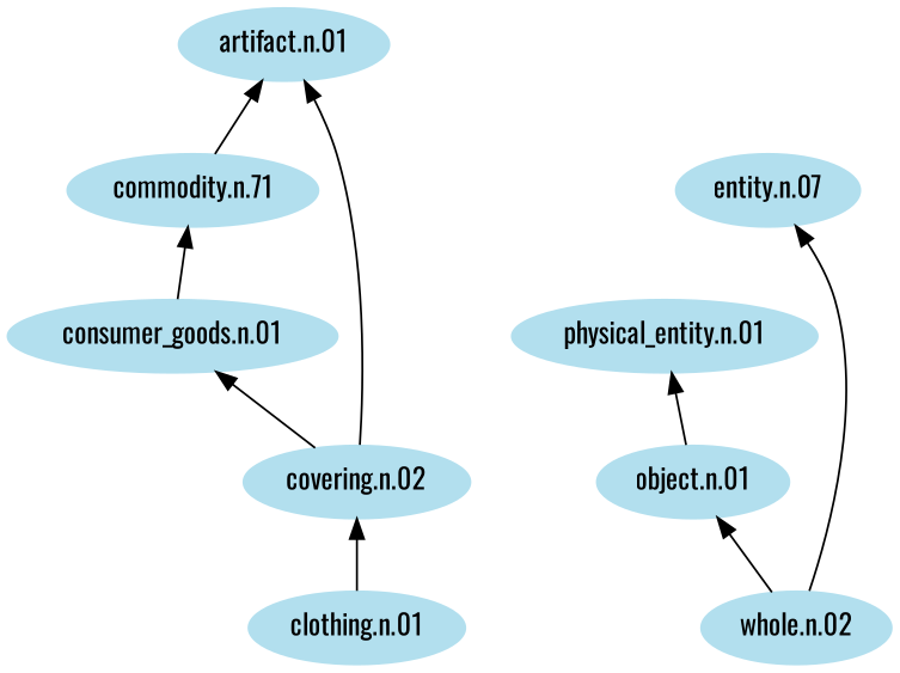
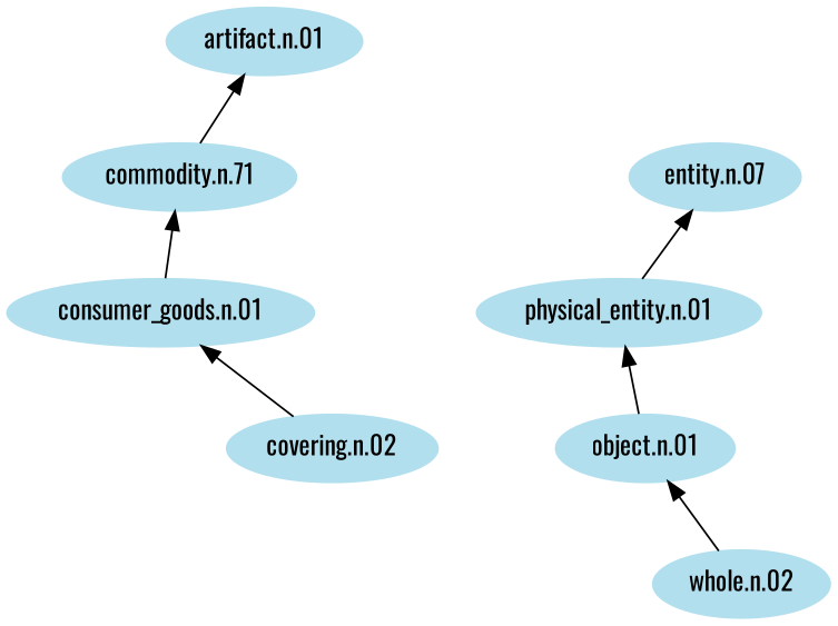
  digraph {
    fontname=Oswald
    rankdir=BT
    node [color=lightblue2 fontname=Oswald style=filled]
    edge [fontname=Oswald]
-   "clothing.n.01"
    "covering.n.02"
    n3 [label="commodity.n.71"]
    "consumer_goods.n.01"
    "artifact.n.01"
    "whole.n.02"
    "object.n.01"
    "physical_entity.n.01"
    n9 [label="entity.n.07"]
-   "clothing.n.01" -> "covering.n.02"
    "covering.n.02" -> "consumer_goods.n.01"
-   "covering.n.02" -> "artifact.n.01"
    n3 -> "artifact.n.01"
    "consumer_goods.n.01" -> n3
    "whole.n.02" -> "object.n.01"
    "object.n.01" -> "physical_entity.n.01"
-   "whole.n.02" -> n9
+   "physical_entity.n.01" -> n9
  }
